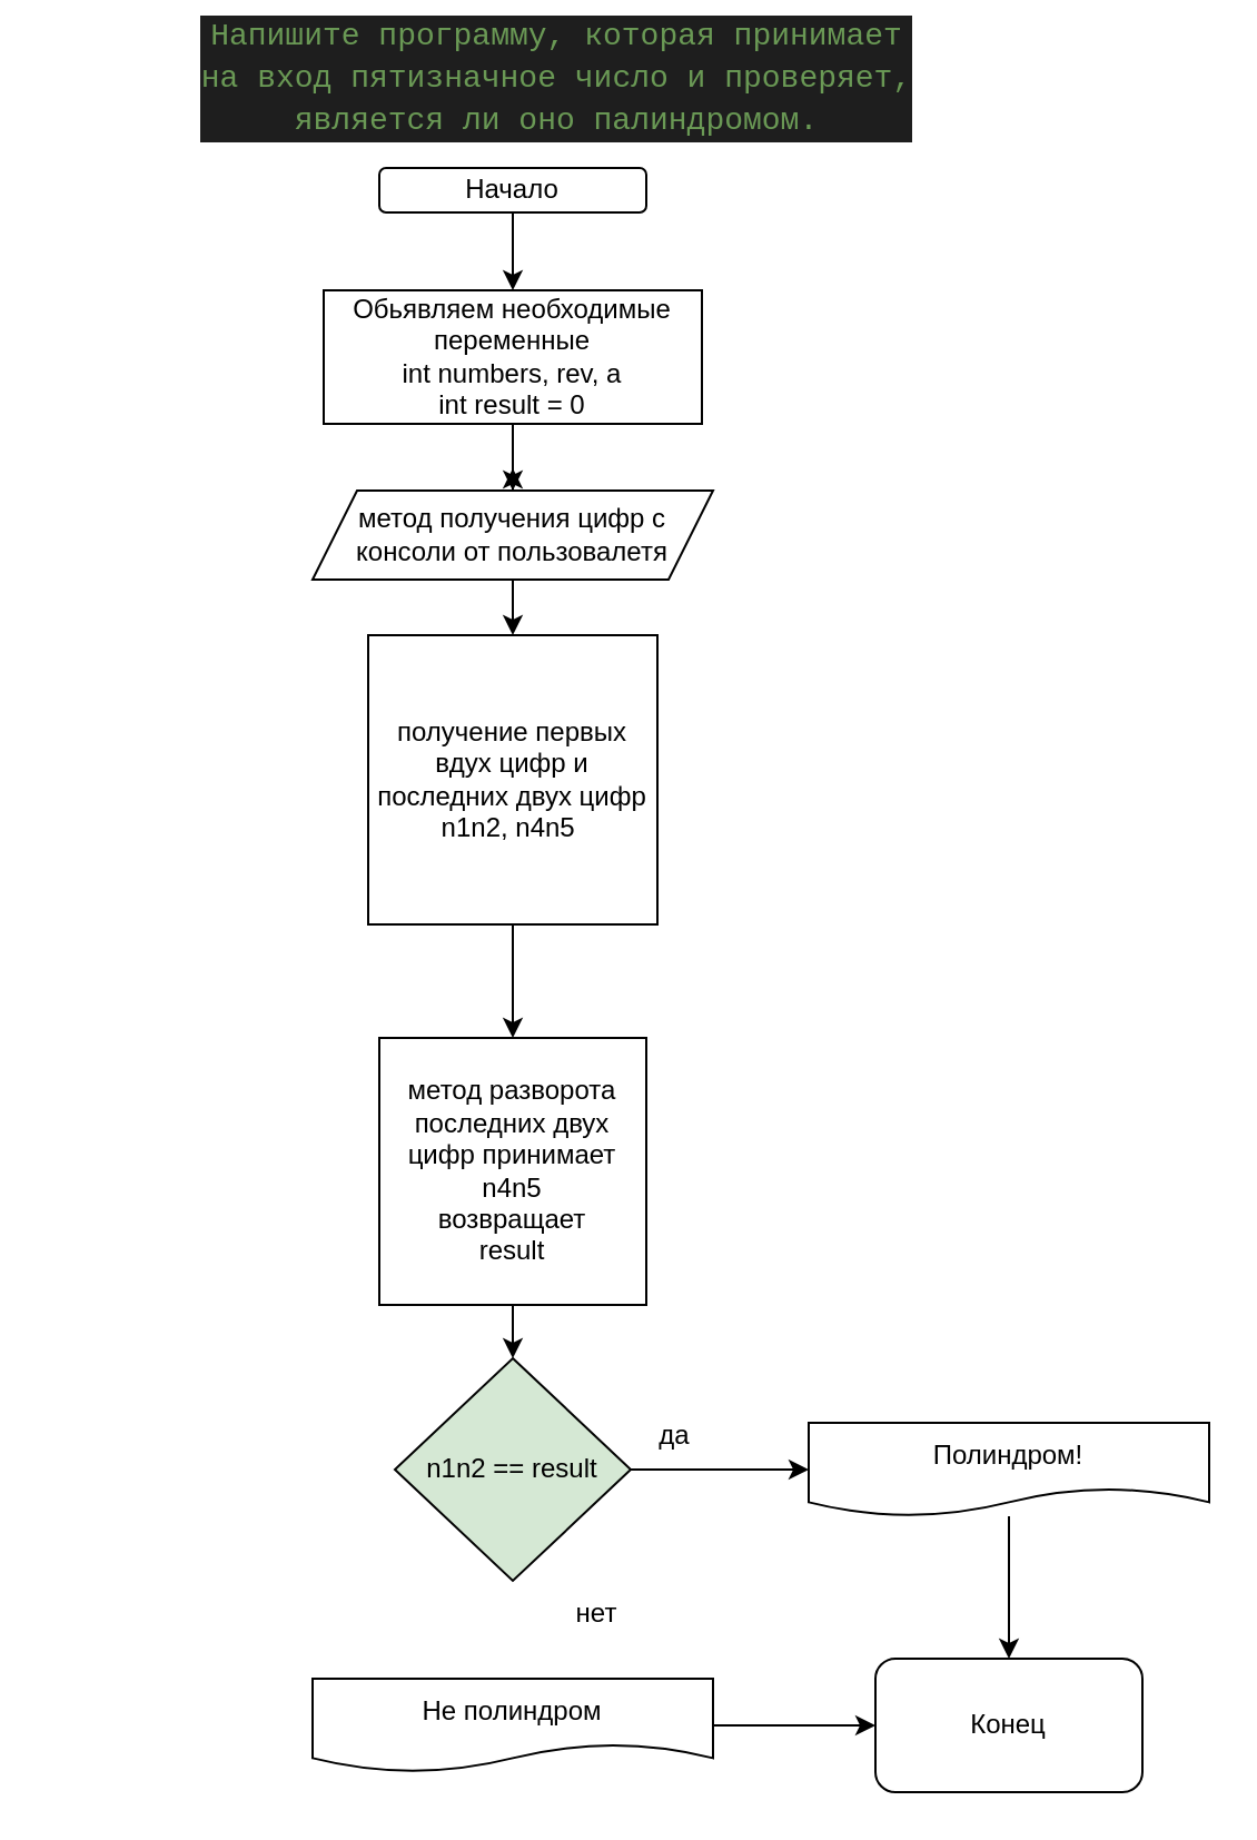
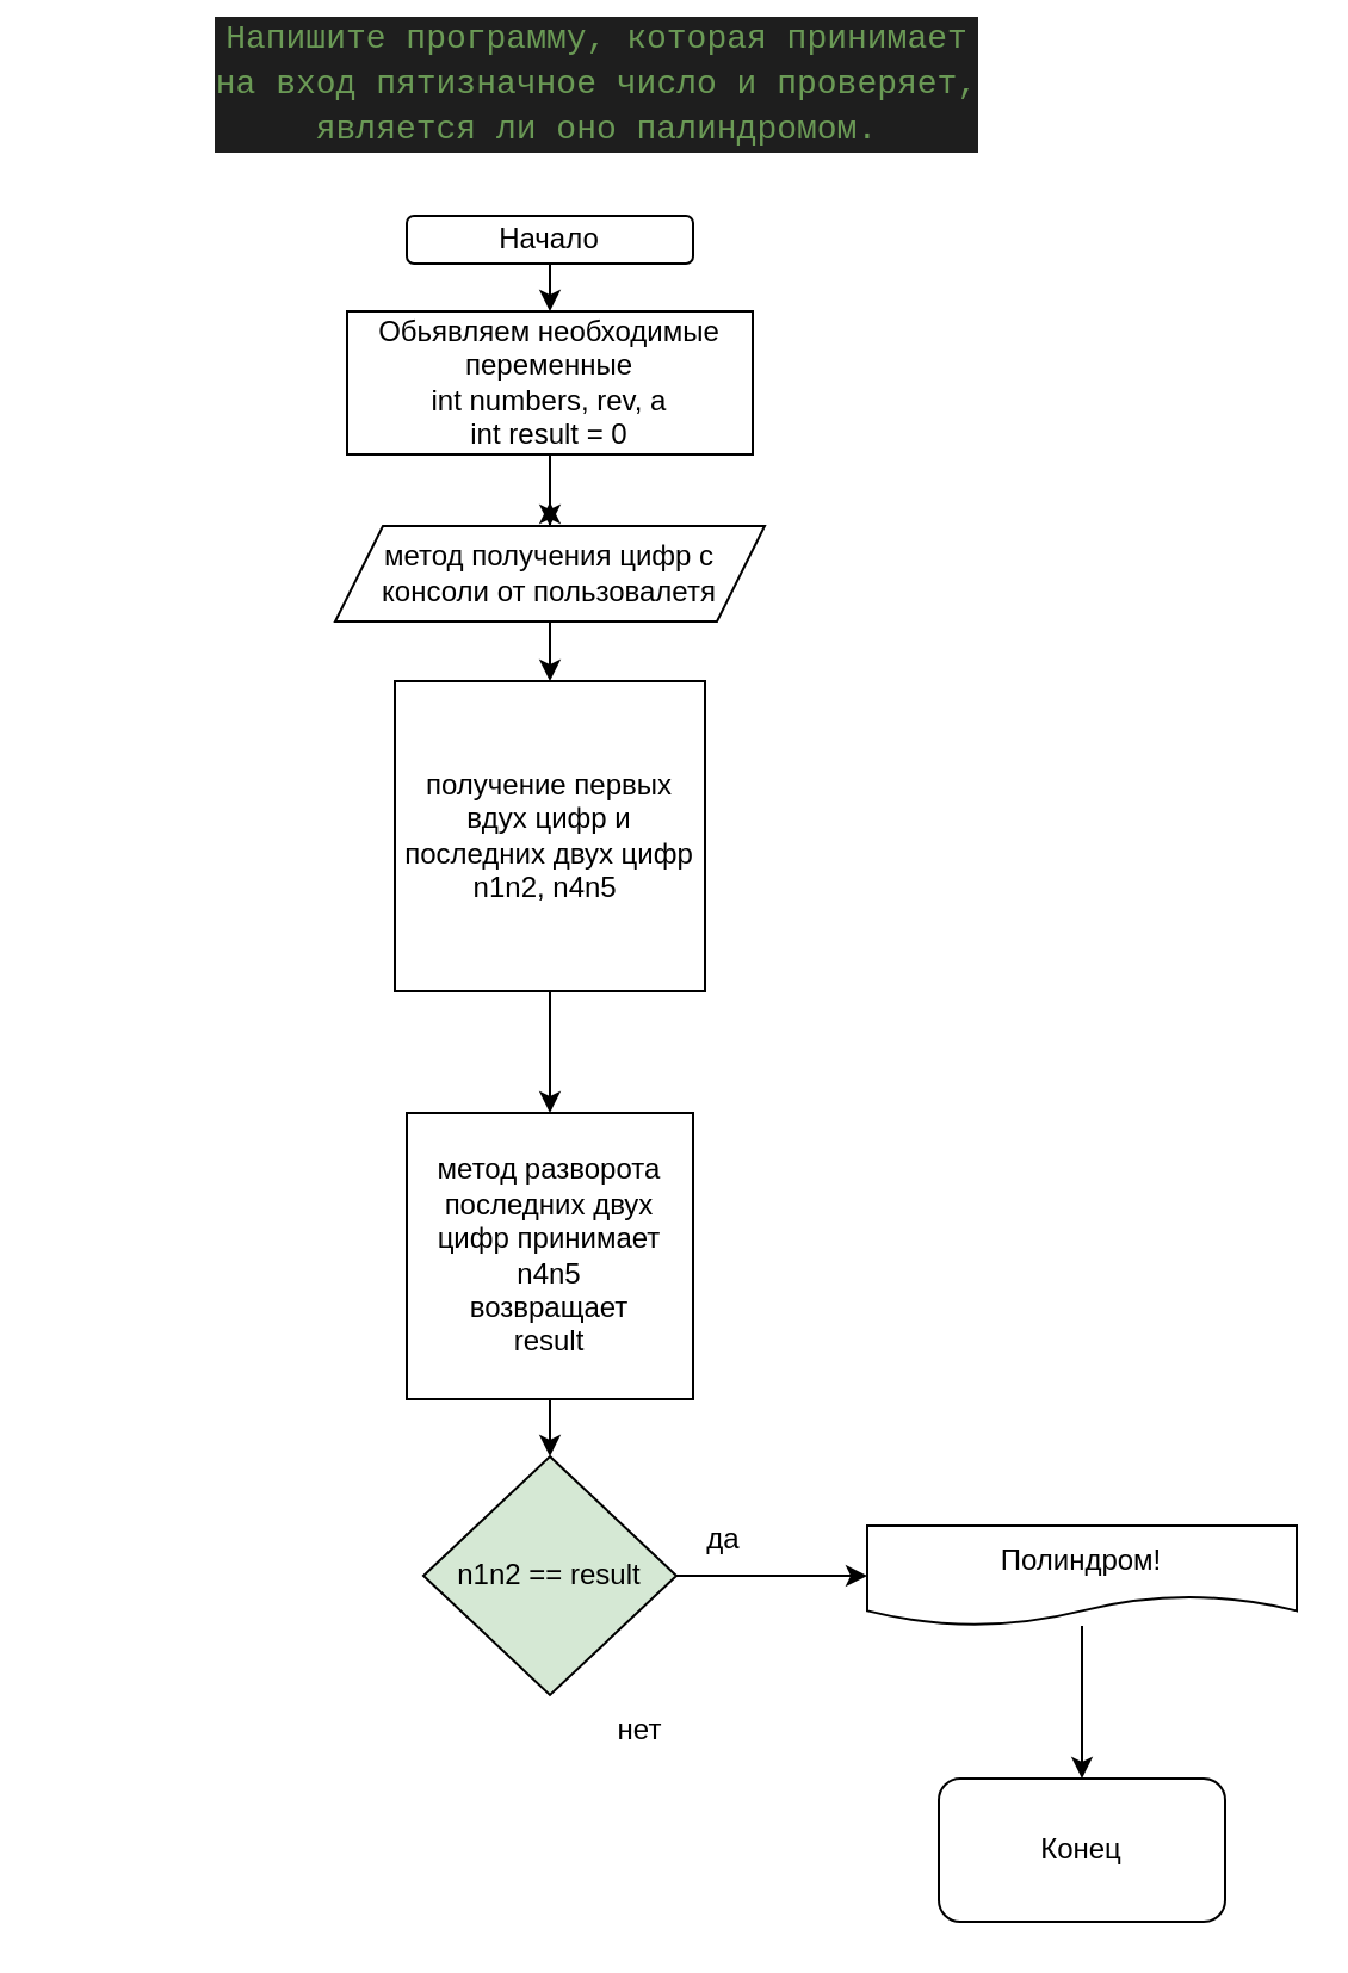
  <mxCell id="0" />
  <mxCell id="1" parent="0" />
  <mxCell id="2" style="edgeStyle=none;html=1;exitX=0.5;exitY=1;exitDx=0;exitDy=0;entryX=0.5;entryY=0;entryDx=0;entryDy=0;" edge="1" parent="1" source="3" target="15"><mxGeometry relative="1" as="geometry" /></mxCell>
- <mxCell id="3" value="Начало" style="rounded=1;whiteSpace=wrap;html=1;" parent="1" vertex="1"><mxGeometry x="170" y="75" width="120" height="20" as="geometry" /></mxCell>
+ <mxCell id="3" value="Начало" style="rounded=1;whiteSpace=wrap;html=1;" parent="1" vertex="1"><mxGeometry x="170" y="90" width="120" height="20" as="geometry" /></mxCell>
  <mxCell id="4" style="edgeStyle=none;html=1;exitX=0.5;exitY=1;exitDx=0;exitDy=0;entryX=0.5;entryY=0;entryDx=0;entryDy=0;" parent="1" source="6" edge="1"><mxGeometry relative="1" as="geometry"><mxPoint x="230" y="210" as="targetPoint" /></mxGeometry></mxCell>
  <mxCell id="5" style="edgeStyle=none;html=1;exitX=0.5;exitY=1;exitDx=0;exitDy=0;entryX=0.5;entryY=0;entryDx=0;entryDy=0;" edge="1" parent="1" source="6" target="17"><mxGeometry relative="1" as="geometry" /></mxCell>
  <mxCell id="6" value="метод получения цифр с консоли от пользовалетя" style="shape=parallelogram;perimeter=parallelogramPerimeter;whiteSpace=wrap;html=1;fixedSize=1;" parent="1" vertex="1"><mxGeometry x="140" y="220" width="180" height="40" as="geometry" /></mxCell>
  <mxCell id="7" value="&lt;div style=&quot;color: rgb(212 , 212 , 212) ; background-color: rgb(30 , 30 , 30) ; font-family: &amp;#34;consolas&amp;#34; , &amp;#34;courier new&amp;#34; , monospace ; font-size: 14px ; line-height: 19px&quot;&gt;&lt;div style=&quot;font-family: &amp;#34;consolas&amp;#34; , &amp;#34;courier new&amp;#34; , monospace ; line-height: 19px&quot;&gt;&lt;div&gt;&lt;span style=&quot;color: #6a9955&quot;&gt;Напишите программу, которая принимает &lt;/span&gt;&lt;/div&gt;&lt;div&gt;&lt;span style=&quot;color: #6a9955&quot;&gt;на вход пятизначное число и проверяет, &lt;/span&gt;&lt;/div&gt;&lt;div&gt;&lt;span style=&quot;color: #6a9955&quot;&gt;является ли оно палиндромом.&lt;/span&gt;&lt;/div&gt;&lt;/div&gt;&lt;/div&gt;" style="text;html=1;strokeColor=none;fillColor=none;align=center;verticalAlign=middle;whiteSpace=wrap;rounded=0;" parent="1" vertex="1"><mxGeometry x="20" y="20" width="460" height="30" as="geometry" /></mxCell>
- <mxCell id="8" style="edgeStyle=none;html=1;exitX=1;exitY=0.5;exitDx=0;exitDy=0;entryX=0;entryY=0.5;entryDx=0;entryDy=0;" edge="1" parent="1" source="9" target="13"><mxGeometry relative="1" as="geometry" /></mxCell>
- <mxCell id="9" value="Не полиндром" style="shape=document;whiteSpace=wrap;html=1;boundedLbl=1;" parent="1" vertex="1"><mxGeometry x="140" y="754" width="180" height="42" as="geometry" /></mxCell>
  <mxCell id="10" style="edgeStyle=none;html=1;entryX=0.5;entryY=0;entryDx=0;entryDy=0;" edge="1" parent="1" source="11" target="13"><mxGeometry relative="1" as="geometry" /></mxCell>
  <mxCell id="11" value="Полиндром!" style="shape=document;whiteSpace=wrap;html=1;boundedLbl=1;" parent="1" vertex="1"><mxGeometry x="363" y="639" width="180" height="42" as="geometry" /></mxCell>
  <mxCell id="12" value="да" style="text;html=1;strokeColor=none;fillColor=none;align=center;verticalAlign=middle;whiteSpace=wrap;rounded=0;" parent="1" vertex="1"><mxGeometry x="273" y="630" width="60" height="30" as="geometry" /></mxCell>
  <mxCell id="13" value="Конец" style="rounded=1;whiteSpace=wrap;html=1;" parent="1" vertex="1"><mxGeometry x="393" y="745" width="120" height="60" as="geometry" /></mxCell>
  <mxCell id="14" style="edgeStyle=none;html=1;exitX=0.5;exitY=1;exitDx=0;exitDy=0;entryX=0.5;entryY=0;entryDx=0;entryDy=0;" edge="1" parent="1" source="15" target="6"><mxGeometry relative="1" as="geometry" /></mxCell>
  <mxCell id="15" value="Обьявляем необходимые переменные&lt;br&gt;int numbers, rev, a&lt;br&gt;int result = 0" style="rounded=0;whiteSpace=wrap;html=1;" vertex="1" parent="1"><mxGeometry x="145" y="130" width="170" height="60" as="geometry" /></mxCell>
  <mxCell id="16" style="edgeStyle=none;html=1;exitX=0.5;exitY=1;exitDx=0;exitDy=0;entryX=0.5;entryY=0;entryDx=0;entryDy=0;" edge="1" parent="1" source="17" target="19"><mxGeometry relative="1" as="geometry" /></mxCell>
  <mxCell id="17" value="получение первых вдух цифр и последних двух цифр&lt;br&gt;n1n2, n4n5&amp;nbsp;" style="whiteSpace=wrap;html=1;aspect=fixed;" vertex="1" parent="1"><mxGeometry x="165" y="285" width="130" height="130" as="geometry" /></mxCell>
  <mxCell id="18" style="edgeStyle=none;html=1;exitX=0.5;exitY=1;exitDx=0;exitDy=0;entryX=0.5;entryY=0;entryDx=0;entryDy=0;" edge="1" parent="1" source="19" target="21"><mxGeometry relative="1" as="geometry" /></mxCell>
  <mxCell id="19" value="метод разворота последних двух цифр принимает n4n5&lt;br&gt;возвращает &lt;br&gt;result" style="whiteSpace=wrap;html=1;aspect=fixed;" vertex="1" parent="1"><mxGeometry x="170" y="466" width="120" height="120" as="geometry" /></mxCell>
  <mxCell id="20" style="edgeStyle=none;html=1;entryX=0;entryY=0.5;entryDx=0;entryDy=0;" edge="1" parent="1" source="21" target="11"><mxGeometry relative="1" as="geometry" /></mxCell>
  <mxCell id="21" value="n1n2 == result" style="rhombus;whiteSpace=wrap;html=1;fillColor=#d5e8d4;" vertex="1" parent="1"><mxGeometry x="177" y="610" width="106" height="100" as="geometry" /></mxCell>
  <mxCell id="22" value="нет" style="text;html=1;strokeColor=none;fillColor=none;align=center;verticalAlign=middle;whiteSpace=wrap;rounded=0;" vertex="1" parent="1"><mxGeometry x="238" y="710" width="60" height="30" as="geometry" /></mxCell>
